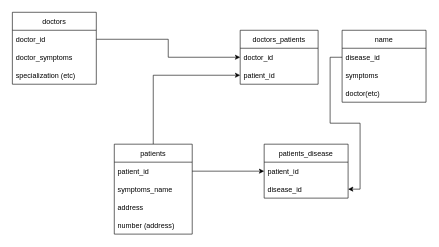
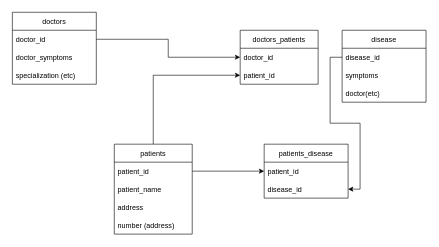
  <mxCell id="0" />
  <mxCell id="1" parent="0" />
  <mxCell id="2" value="doctors_patients" style="swimlane;fontStyle=0;childLayout=stackLayout;horizontal=1;startSize=30;horizontalStack=0;resizeParent=1;resizeParentMax=0;resizeLast=0;collapsible=1;marginBottom=0;" vertex="1" parent="1"><mxGeometry x="400" y="50" width="130" height="90" as="geometry" /></mxCell>
  <mxCell id="3" value="doctor_id" style="text;strokeColor=none;fillColor=none;align=left;verticalAlign=middle;spacingLeft=4;spacingRight=4;overflow=hidden;points=[[0,0.5],[1,0.5]];portConstraint=eastwest;rotatable=0;" vertex="1" parent="2"><mxGeometry y="30" width="130" height="30" as="geometry" /></mxCell>
  <mxCell id="4" value="patient_id" style="text;strokeColor=none;fillColor=none;align=left;verticalAlign=middle;spacingLeft=4;spacingRight=4;overflow=hidden;points=[[0,0.5],[1,0.5]];portConstraint=eastwest;rotatable=0;" vertex="1" parent="2"><mxGeometry y="60" width="130" height="30" as="geometry" /></mxCell>
  <mxCell id="5" style="edgeStyle=orthogonalEdgeStyle;rounded=0;orthogonalLoop=1;jettySize=auto;html=1;" edge="1" parent="1" source="6" target="4"><mxGeometry relative="1" as="geometry" /></mxCell>
  <mxCell id="6" value="patients" style="swimlane;fontStyle=0;childLayout=stackLayout;horizontal=1;startSize=30;horizontalStack=0;resizeParent=1;resizeParentMax=0;resizeLast=0;collapsible=1;marginBottom=0;" vertex="1" parent="1"><mxGeometry x="190" y="240" width="130" height="150" as="geometry" /></mxCell>
  <mxCell id="7" value="patient_id    " style="text;strokeColor=none;fillColor=none;align=left;verticalAlign=middle;spacingLeft=4;spacingRight=4;overflow=hidden;points=[[0,0.5],[1,0.5]];portConstraint=eastwest;rotatable=0;" vertex="1" parent="6"><mxGeometry y="30" width="130" height="30" as="geometry" /></mxCell>
- <mxCell id="8" value="symptoms_name" style="text;strokeColor=none;fillColor=none;align=left;verticalAlign=middle;spacingLeft=4;spacingRight=4;overflow=hidden;points=[[0,0.5],[1,0.5]];portConstraint=eastwest;rotatable=0;" vertex="1" parent="6"><mxGeometry y="60" width="130" height="30" as="geometry" /></mxCell>
+ <mxCell id="8" value="patient_name" style="text;strokeColor=none;fillColor=none;align=left;verticalAlign=middle;spacingLeft=4;spacingRight=4;overflow=hidden;points=[[0,0.5],[1,0.5]];portConstraint=eastwest;rotatable=0;" vertex="1" parent="6"><mxGeometry y="60" width="130" height="30" as="geometry" /></mxCell>
  <mxCell id="9" value="address" style="text;strokeColor=none;fillColor=none;align=left;verticalAlign=middle;spacingLeft=4;spacingRight=4;overflow=hidden;points=[[0,0.5],[1,0.5]];portConstraint=eastwest;rotatable=0;" vertex="1" parent="6"><mxGeometry y="90" width="130" height="30" as="geometry" /></mxCell>
  <mxCell id="10" value="number (address)" style="text;strokeColor=none;fillColor=none;align=left;verticalAlign=middle;spacingLeft=4;spacingRight=4;overflow=hidden;points=[[0,0.5],[1,0.5]];portConstraint=eastwest;rotatable=0;" vertex="1" parent="6"><mxGeometry y="120" width="130" height="30" as="geometry" /></mxCell>
  <mxCell id="11" value="doctors" style="swimlane;fontStyle=0;childLayout=stackLayout;horizontal=1;startSize=30;horizontalStack=0;resizeParent=1;resizeParentMax=0;resizeLast=0;collapsible=1;marginBottom=0;" vertex="1" parent="1"><mxGeometry x="20" y="20" width="140" height="120" as="geometry" /></mxCell>
  <mxCell id="12" value="doctor_id" style="text;strokeColor=none;fillColor=none;align=left;verticalAlign=middle;spacingLeft=4;spacingRight=4;overflow=hidden;points=[[0,0.5],[1,0.5]];portConstraint=eastwest;rotatable=0;" vertex="1" parent="11"><mxGeometry y="30" width="140" height="30" as="geometry" /></mxCell>
  <mxCell id="13" value="doctor_symptoms" style="text;strokeColor=none;fillColor=none;align=left;verticalAlign=middle;spacingLeft=4;spacingRight=4;overflow=hidden;points=[[0,0.5],[1,0.5]];portConstraint=eastwest;rotatable=0;" vertex="1" parent="11"><mxGeometry y="60" width="140" height="30" as="geometry" /></mxCell>
  <mxCell id="14" value="specialization (etc)" style="text;strokeColor=none;fillColor=none;align=left;verticalAlign=middle;spacingLeft=4;spacingRight=4;overflow=hidden;points=[[0,0.5],[1,0.5]];portConstraint=eastwest;rotatable=0;" vertex="1" parent="11"><mxGeometry y="90" width="140" height="30" as="geometry" /></mxCell>
  <mxCell id="15" style="edgeStyle=orthogonalEdgeStyle;rounded=0;orthogonalLoop=1;jettySize=auto;html=1;" edge="1" parent="1" source="12" target="3"><mxGeometry relative="1" as="geometry" /></mxCell>
  <mxCell id="16" value="patients_disease" style="swimlane;fontStyle=0;childLayout=stackLayout;horizontal=1;startSize=30;horizontalStack=0;resizeParent=1;resizeParentMax=0;resizeLast=0;collapsible=1;marginBottom=0;" vertex="1" parent="1"><mxGeometry x="440" y="240" width="140" height="90" as="geometry" /></mxCell>
  <mxCell id="17" value="patient_id" style="text;strokeColor=none;fillColor=none;align=left;verticalAlign=middle;spacingLeft=4;spacingRight=4;overflow=hidden;points=[[0,0.5],[1,0.5]];portConstraint=eastwest;rotatable=0;" vertex="1" parent="16"><mxGeometry y="30" width="140" height="30" as="geometry" /></mxCell>
  <mxCell id="18" value="disease_id" style="text;strokeColor=none;fillColor=none;align=left;verticalAlign=middle;spacingLeft=4;spacingRight=4;overflow=hidden;points=[[0,0.5],[1,0.5]];portConstraint=eastwest;rotatable=0;" vertex="1" parent="16"><mxGeometry y="60" width="140" height="30" as="geometry" /></mxCell>
  <mxCell id="19" style="edgeStyle=orthogonalEdgeStyle;rounded=0;orthogonalLoop=1;jettySize=auto;html=1;" edge="1" parent="1" source="7" target="17"><mxGeometry relative="1" as="geometry" /></mxCell>
- <mxCell id="20" value="name" style="swimlane;fontStyle=0;childLayout=stackLayout;horizontal=1;startSize=30;horizontalStack=0;resizeParent=1;resizeParentMax=0;resizeLast=0;collapsible=1;marginBottom=0;" vertex="1" parent="1"><mxGeometry x="570" y="50" width="140" height="120" as="geometry" /></mxCell>
+ <mxCell id="20" value="disease" style="swimlane;fontStyle=0;childLayout=stackLayout;horizontal=1;startSize=30;horizontalStack=0;resizeParent=1;resizeParentMax=0;resizeLast=0;collapsible=1;marginBottom=0;" vertex="1" parent="1"><mxGeometry x="570" y="50" width="140" height="120" as="geometry" /></mxCell>
  <mxCell id="21" value="disease_id        " style="text;strokeColor=none;fillColor=none;align=left;verticalAlign=middle;spacingLeft=4;spacingRight=4;overflow=hidden;points=[[0,0.5],[1,0.5]];portConstraint=eastwest;rotatable=0;" vertex="1" parent="20"><mxGeometry y="30" width="140" height="30" as="geometry" /></mxCell>
  <mxCell id="22" value="symptoms" style="text;strokeColor=none;fillColor=none;align=left;verticalAlign=middle;spacingLeft=4;spacingRight=4;overflow=hidden;points=[[0,0.5],[1,0.5]];portConstraint=eastwest;rotatable=0;" vertex="1" parent="20"><mxGeometry y="60" width="140" height="30" as="geometry" /></mxCell>
  <mxCell id="23" value="doctor(etc)" style="text;strokeColor=none;fillColor=none;align=left;verticalAlign=middle;spacingLeft=4;spacingRight=4;overflow=hidden;points=[[0,0.5],[1,0.5]];portConstraint=eastwest;rotatable=0;" vertex="1" parent="20"><mxGeometry y="90" width="140" height="30" as="geometry" /></mxCell>
  <mxCell id="24" style="edgeStyle=orthogonalEdgeStyle;rounded=0;orthogonalLoop=1;jettySize=auto;html=1;" edge="1" parent="1" source="21" target="18"><mxGeometry relative="1" as="geometry" /></mxCell>
